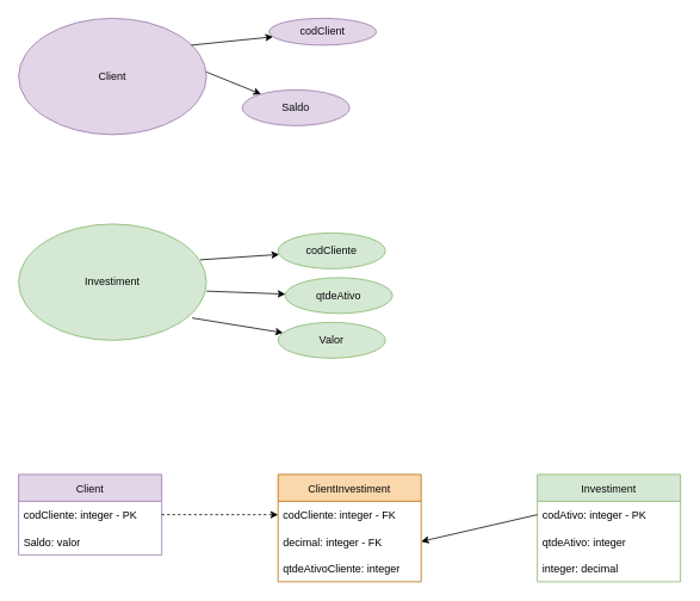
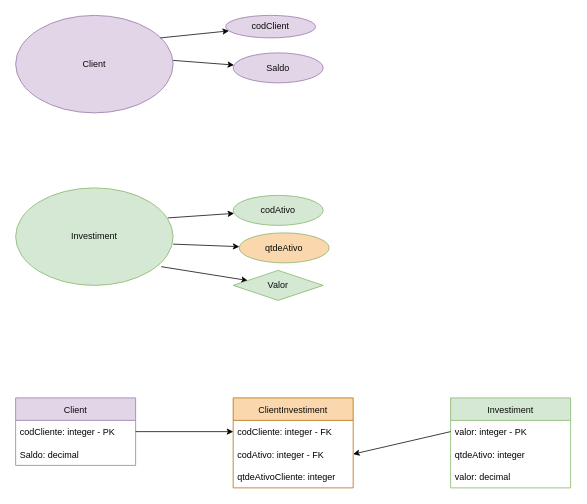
  <mxCell id="0" />
  <mxCell id="1" parent="0" />
  <mxCell id="2" value="Client" style="ellipse;whiteSpace=wrap;html=1;fillColor=#e1d5e7;strokeColor=#9673a6;fontColor=#0A0A0A;" vertex="1" parent="1"><mxGeometry x="20" y="20" width="210" height="130" as="geometry" /></mxCell>
  <mxCell id="3" value="Investiment" style="ellipse;whiteSpace=wrap;html=1;fillColor=#d5e8d4;strokeColor=#82b366;fontColor=#0A0A0A;" vertex="1" parent="1"><mxGeometry x="20" y="250" width="210" height="130" as="geometry" /></mxCell>
  <mxCell id="4" value="" style="endArrow=classic;html=1;rounded=0;exitX=0.919;exitY=0.231;exitDx=0;exitDy=0;exitPerimeter=0;fontColor=#0A0A0A;" edge="1" parent="1" source="2" target="5"><mxGeometry width="50" height="50" relative="1" as="geometry"><mxPoint x="370" y="330" as="sourcePoint" /><mxPoint x="270" y="30" as="targetPoint" /></mxGeometry></mxCell>
  <mxCell id="5" value="codClient" style="ellipse;whiteSpace=wrap;html=1;fillColor=#e1d5e7;strokeColor=#9673a6;fontColor=#0A0A0A;" vertex="1" parent="1"><mxGeometry x="300" y="20" width="120" height="30" as="geometry" /></mxCell>
  <mxCell id="6" value="" style="endArrow=classic;html=1;rounded=0;exitX=0.952;exitY=0.231;exitDx=0;exitDy=0;exitPerimeter=0;fontColor=#0A0A0A;" edge="1" parent="1" target="7"><mxGeometry width="50" height="50" relative="1" as="geometry"><mxPoint x="230" y="80.03" as="sourcePoint" /><mxPoint x="280.08" y="60" as="targetPoint" /></mxGeometry></mxCell>
- <mxCell id="7" value="Saldo" style="ellipse;whiteSpace=wrap;html=1;fillColor=#e1d5e7;strokeColor=#9673a6;fontColor=#0A0A0A;" vertex="1" parent="1"><mxGeometry x="270.08" y="100" width="120" height="40" as="geometry" /></mxCell>
+ <mxCell id="7" value="Saldo" style="ellipse;whiteSpace=wrap;html=1;fillColor=#e1d5e7;strokeColor=#9673a6;fontColor=#0A0A0A;" vertex="1" parent="1"><mxGeometry x="310.08" y="70" width="120" height="40" as="geometry" /></mxCell>
  <mxCell id="8" value="" style="endArrow=classic;html=1;rounded=0;exitX=0.919;exitY=0.231;exitDx=0;exitDy=0;exitPerimeter=0;fontColor=#0A0A0A;" edge="1" parent="1" target="9"><mxGeometry width="50" height="50" relative="1" as="geometry"><mxPoint x="223.07" y="290.03" as="sourcePoint" /><mxPoint x="280.08" y="270" as="targetPoint" /></mxGeometry></mxCell>
- <mxCell id="9" value="codCliente" style="ellipse;whiteSpace=wrap;html=1;fillColor=#d5e8d4;strokeColor=#82b366;fontColor=#0A0A0A;" vertex="1" parent="1"><mxGeometry x="310.08" y="260" width="120" height="40" as="geometry" /></mxCell>
+ <mxCell id="9" value="codAtivo" style="ellipse;whiteSpace=wrap;html=1;fillColor=#d5e8d4;strokeColor=#82b366;fontColor=#0A0A0A;" vertex="1" parent="1"><mxGeometry x="310.08" y="260" width="120" height="40" as="geometry" /></mxCell>
  <mxCell id="10" value="" style="endArrow=classic;html=1;rounded=0;exitX=0.995;exitY=0.577;exitDx=0;exitDy=0;exitPerimeter=0;fontColor=#0A0A0A;" edge="1" parent="1" target="11"><mxGeometry width="50" height="50" relative="1" as="geometry"><mxPoint x="230" y="325.01" as="sourcePoint" /><mxPoint x="288.06" y="320" as="targetPoint" /></mxGeometry></mxCell>
- <mxCell id="11" value="qtdeAtivo" style="ellipse;whiteSpace=wrap;html=1;fillColor=#d5e8d4;strokeColor=#82b366;fontColor=#0A0A0A;" vertex="1" parent="1"><mxGeometry x="318.06" y="310" width="120" height="40" as="geometry" /></mxCell>
+ <mxCell id="11" value="qtdeAtivo" style="ellipse;whiteSpace=wrap;html=1;fillColor=#fad7ac;strokeColor=#82b366;fontColor=#0A0A0A;" vertex="1" parent="1"><mxGeometry x="318.06" y="310" width="120" height="40" as="geometry" /></mxCell>
  <mxCell id="12" value="" style="endArrow=classic;html=1;rounded=0;exitX=0.924;exitY=0.808;exitDx=0;exitDy=0;exitPerimeter=0;fontColor=#0A0A0A;" edge="1" parent="1" source="3" target="13"><mxGeometry width="50" height="50" relative="1" as="geometry"><mxPoint x="222.02" y="375.01" as="sourcePoint" /><mxPoint x="280.08" y="370" as="targetPoint" /></mxGeometry></mxCell>
- <mxCell id="13" value="Valor" style="ellipse;whiteSpace=wrap;html=1;fillColor=#d5e8d4;strokeColor=#82b366;fontColor=#0A0A0A;" vertex="1" parent="1"><mxGeometry x="310.08" y="360" width="120" height="40" as="geometry" /></mxCell>
+ <mxCell id="13" value="Valor" style="rhombus;whiteSpace=wrap;html=1;fillColor=#d5e8d4;strokeColor=#82b366;fontColor=#0A0A0A;" vertex="1" parent="1"><mxGeometry x="310.08" y="360" width="120" height="40" as="geometry" /></mxCell>
  <mxCell id="14" value="Client" style="swimlane;fontStyle=0;childLayout=stackLayout;horizontal=1;startSize=30;horizontalStack=0;resizeParent=1;resizeParentMax=0;resizeLast=0;collapsible=1;marginBottom=0;fillColor=#e1d5e7;strokeColor=#9673a6;fontColor=#0A0A0A;" vertex="1" parent="1"><mxGeometry x="20" y="530" width="160" height="90" as="geometry" /></mxCell>
  <mxCell id="15" value="codCliente: integer - PK" style="text;strokeColor=none;fillColor=none;align=left;verticalAlign=middle;spacingLeft=4;spacingRight=4;overflow=hidden;points=[[0,0.5],[1,0.5]];portConstraint=eastwest;rotatable=0;" vertex="1" parent="14"><mxGeometry y="30" width="160" height="30" as="geometry" /></mxCell>
- <mxCell id="16" value="Saldo: valor" style="text;strokeColor=none;fillColor=none;align=left;verticalAlign=middle;spacingLeft=4;spacingRight=4;overflow=hidden;points=[[0,0.5],[1,0.5]];portConstraint=eastwest;rotatable=0;" vertex="1" parent="14"><mxGeometry y="60" width="160" height="30" as="geometry" /></mxCell>
+ <mxCell id="16" value="Saldo: decimal" style="text;strokeColor=none;fillColor=none;align=left;verticalAlign=middle;spacingLeft=4;spacingRight=4;overflow=hidden;points=[[0,0.5],[1,0.5]];portConstraint=eastwest;rotatable=0;" vertex="1" parent="14"><mxGeometry y="60" width="160" height="30" as="geometry" /></mxCell>
  <mxCell id="17" value="Investiment" style="swimlane;fontStyle=0;childLayout=stackLayout;horizontal=1;startSize=30;horizontalStack=0;resizeParent=1;resizeParentMax=0;resizeLast=0;collapsible=1;marginBottom=0;fillColor=#d5e8d4;strokeColor=#82b366;fontColor=#0A0A0A;" vertex="1" parent="1"><mxGeometry x="600" y="530" width="160" height="120" as="geometry" /></mxCell>
- <mxCell id="18" value="codAtivo: integer - PK" style="text;strokeColor=none;fillColor=none;align=left;verticalAlign=middle;spacingLeft=4;spacingRight=4;overflow=hidden;points=[[0,0.5],[1,0.5]];portConstraint=eastwest;rotatable=0;" vertex="1" parent="17"><mxGeometry y="30" width="160" height="30" as="geometry" /></mxCell>
+ <mxCell id="18" value="valor: integer - PK" style="text;strokeColor=none;fillColor=none;align=left;verticalAlign=middle;spacingLeft=4;spacingRight=4;overflow=hidden;points=[[0,0.5],[1,0.5]];portConstraint=eastwest;rotatable=0;" vertex="1" parent="17"><mxGeometry y="30" width="160" height="30" as="geometry" /></mxCell>
  <mxCell id="19" value="qtdeAtivo: integer" style="text;strokeColor=none;fillColor=none;align=left;verticalAlign=middle;spacingLeft=4;spacingRight=4;overflow=hidden;points=[[0,0.5],[1,0.5]];portConstraint=eastwest;rotatable=0;" vertex="1" parent="17"><mxGeometry y="60" width="160" height="30" as="geometry" /></mxCell>
- <mxCell id="20" value="integer: decimal" style="text;strokeColor=none;fillColor=none;align=left;verticalAlign=middle;spacingLeft=4;spacingRight=4;overflow=hidden;points=[[0,0.5],[1,0.5]];portConstraint=eastwest;rotatable=0;" vertex="1" parent="17"><mxGeometry y="90" width="160" height="30" as="geometry" /></mxCell>
+ <mxCell id="20" value="valor: decimal" style="text;strokeColor=none;fillColor=none;align=left;verticalAlign=middle;spacingLeft=4;spacingRight=4;overflow=hidden;points=[[0,0.5],[1,0.5]];portConstraint=eastwest;rotatable=0;" vertex="1" parent="17"><mxGeometry y="90" width="160" height="30" as="geometry" /></mxCell>
  <mxCell id="21" value="ClientInvestiment" style="swimlane;fontStyle=0;childLayout=stackLayout;horizontal=1;startSize=30;horizontalStack=0;resizeParent=1;resizeParentMax=0;resizeLast=0;collapsible=1;marginBottom=0;fillColor=#fad7ac;strokeColor=#b46504;fontColor=#0A0A0A;" vertex="1" parent="1"><mxGeometry x="310.08" y="530" width="160" height="120" as="geometry" /></mxCell>
  <mxCell id="22" value="codCliente: integer - FK" style="text;strokeColor=none;fillColor=none;align=left;verticalAlign=middle;spacingLeft=4;spacingRight=4;overflow=hidden;points=[[0,0.5],[1,0.5]];portConstraint=eastwest;rotatable=0;" vertex="1" parent="21"><mxGeometry y="30" width="160" height="30" as="geometry" /></mxCell>
- <mxCell id="23" value="decimal: integer - FK" style="text;strokeColor=none;fillColor=none;align=left;verticalAlign=middle;spacingLeft=4;spacingRight=4;overflow=hidden;points=[[0,0.5],[1,0.5]];portConstraint=eastwest;rotatable=0;" vertex="1" parent="21"><mxGeometry y="60" width="160" height="30" as="geometry" /></mxCell>
+ <mxCell id="23" value="codAtivo: integer - FK" style="text;strokeColor=none;fillColor=none;align=left;verticalAlign=middle;spacingLeft=4;spacingRight=4;overflow=hidden;points=[[0,0.5],[1,0.5]];portConstraint=eastwest;rotatable=0;" vertex="1" parent="21"><mxGeometry y="60" width="160" height="30" as="geometry" /></mxCell>
  <mxCell id="24" value="qtdeAtivoCliente: integer" style="text;strokeColor=none;fillColor=none;align=left;verticalAlign=middle;spacingLeft=4;spacingRight=4;overflow=hidden;points=[[0,0.5],[1,0.5]];portConstraint=eastwest;rotatable=0;" vertex="1" parent="21"><mxGeometry y="90" width="160" height="30" as="geometry" /></mxCell>
- <mxCell id="25" value="" style="endArrow=classic;html=1;rounded=0;entryX=0;entryY=0.5;entryDx=0;entryDy=0;fontColor=#0A0A0A;dashed=1;" edge="1" parent="1" source="15" target="22"><mxGeometry width="50" height="50" relative="1" as="geometry"><mxPoint x="380" y="560" as="sourcePoint" /><mxPoint x="430" y="510" as="targetPoint" /></mxGeometry></mxCell>
+ <mxCell id="25" value="" style="endArrow=classic;html=1;rounded=0;entryX=0;entryY=0.5;entryDx=0;entryDy=0;fontColor=#0A0A0A;" edge="1" parent="1" source="15" target="22"><mxGeometry width="50" height="50" relative="1" as="geometry"><mxPoint x="380" y="560" as="sourcePoint" /><mxPoint x="430" y="510" as="targetPoint" /></mxGeometry></mxCell>
  <mxCell id="26" value="" style="endArrow=classic;html=1;rounded=0;exitX=0;exitY=0.5;exitDx=0;exitDy=0;entryX=1;entryY=0.5;entryDx=0;entryDy=0;fontColor=#0A0A0A;" edge="1" parent="1" source="18" target="23"><mxGeometry width="50" height="50" relative="1" as="geometry"><mxPoint x="380" y="560" as="sourcePoint" /><mxPoint x="430" y="510" as="targetPoint" /></mxGeometry></mxCell>
